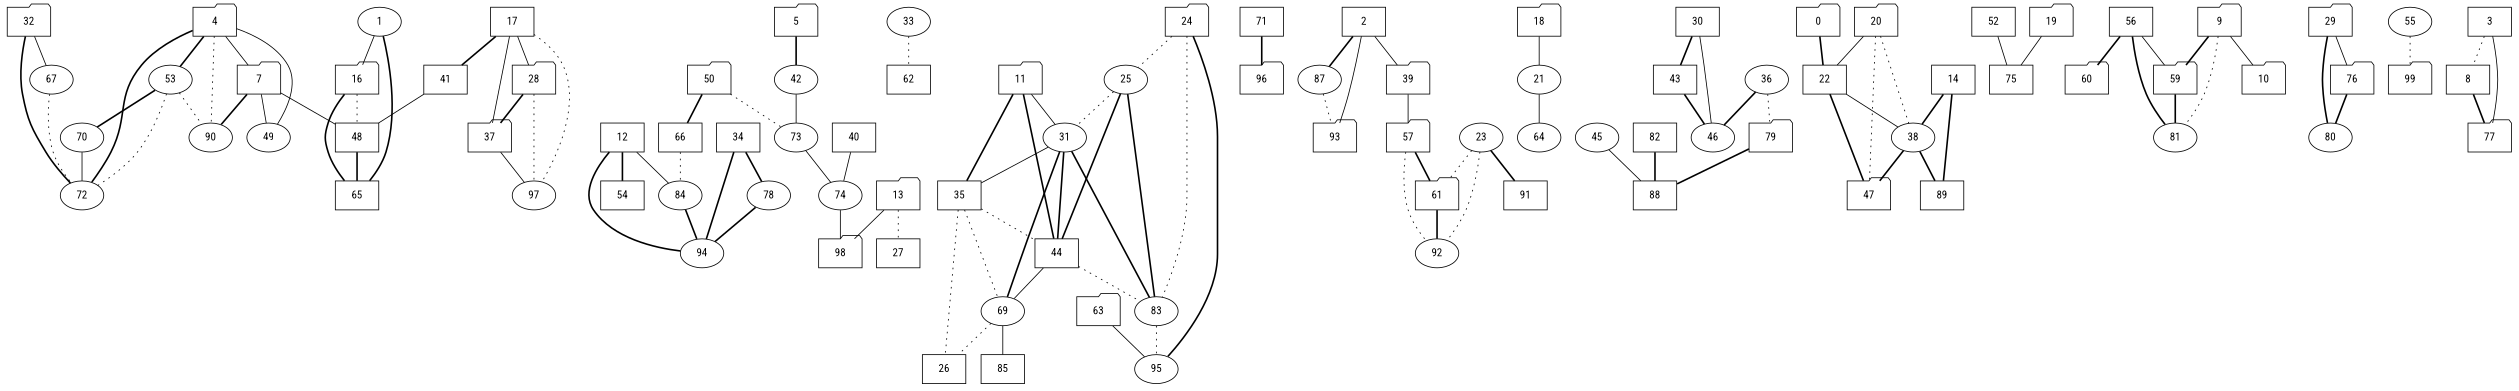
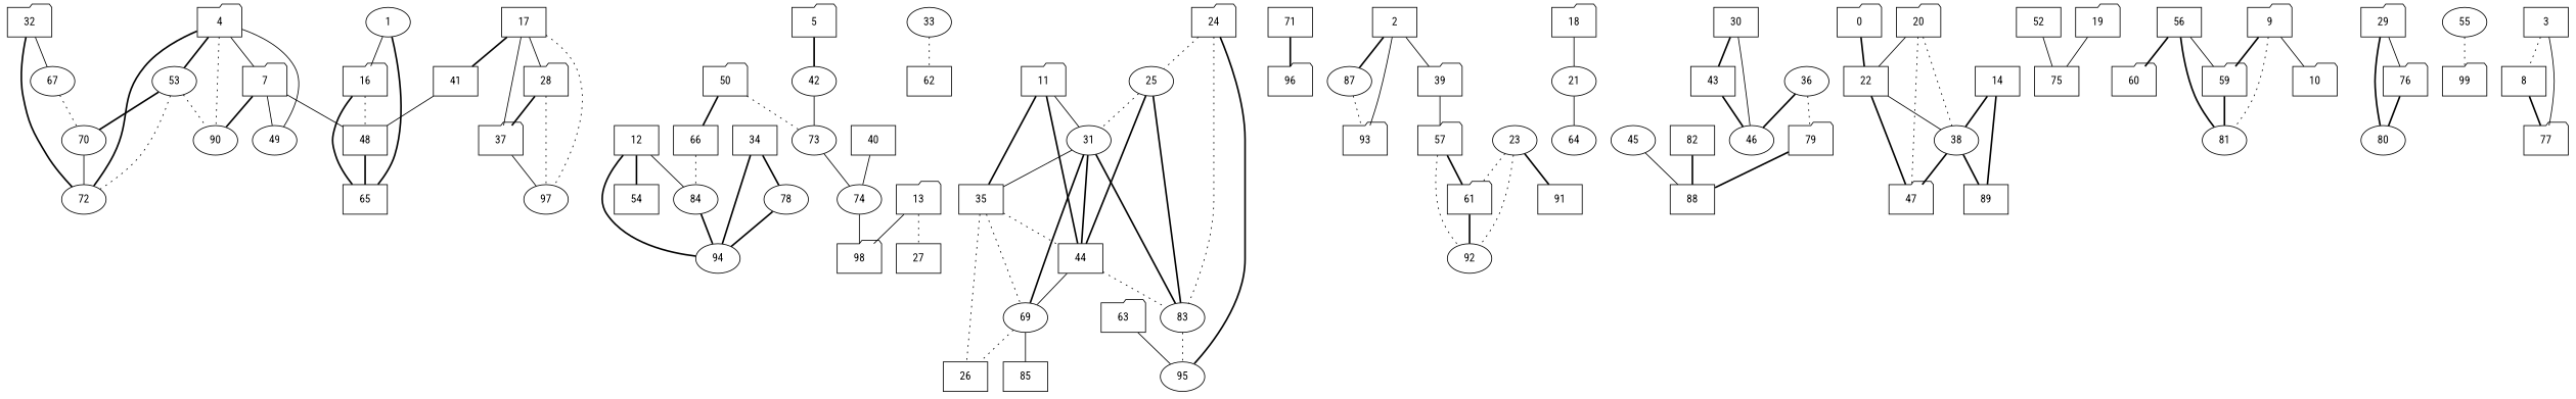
  strict graph {
    fontname="Roboto Condensed"
    node [fontname="Roboto Condensed" shape=ellipse]
    edge [fontname="Roboto Condensed" style=bold weight=1]
    53
    72
    90
    70
    66 [shape=box]
    84
    94
    62 [shape=box]
    33
    16 [shape=folder]
    1
    65 [shape=box]
    48 [shape=box]
    11 [shape=folder]
    44 [shape=box]
    31
    35 [shape=box]
    69
    83
    n20 [label=26 shape=box]
    71 [shape=box]
    96 [shape=folder]
    2 [shape=box]
    87
    39 [shape=folder]
    93 [shape=folder]
    57 [shape=folder]
    85 [shape=box]
    95
    5 [shape=folder]
    42
    73
    61 [shape=folder]
    23
    92
    91 [shape=box]
    21
    64
    88 [shape=box]
    45
    37 [shape=folder]
    97
    20 [shape=folder]
    38
    47 [shape=folder]
    22 [shape=box]
    89 [shape=box]
    82 [shape=box]
    52 [shape=box]
    75 [shape=box]
    56 [shape=box]
    60 [shape=folder]
    59 [shape=folder]
    81
    4 [shape=folder]
    49
    7 [shape=folder]
    29 [shape=folder]
    80
    76 [shape=folder]
    74
    98 [shape=folder]
    99 [shape=folder]
    55
    43 [shape=box]
    46
    12 [shape=box]
    n68 [label=54 shape=box]
    9 [shape=folder]
    10 [shape=folder]
    63 [shape=folder]
    36
    79 [shape=folder]
    19 [shape=folder]
    50 [shape=folder]
    67
    25
    34 [shape=box]
    78
    8 [shape=box]
    77 [shape=folder]
    0 [shape=folder]
    24 [shape=folder]
    28 [shape=folder]
    18 [shape=folder]
    3 [shape=box]
    13 [shape=folder]
    27 [shape=box]
    40 [shape=box]
    17 [shape=box]
    41 [shape=box]
    30 [shape=box]
    14 [shape=box]
    32 [shape=folder]
    53 -- 72 [style=dotted]
    53 -- 90 [style=dotted]
    53 -- 70
    70 -- 72 [style=solid]
    66 -- 84 [style=dotted]
    84 -- 94
    33 -- 62 [style=dotted]
    16 -- 65
    16 -- 48 [style=dotted]
    1 -- 16 [style=solid]
    1 -- 65
    48 -- 65
    11 -- 44
    11 -- 31 [style=solid]
    11 -- 35
    44 -- 69 [style=solid]
    44 -- 83 [style=dotted]
    31 -- 44
    31 -- 35 [style=solid]
    31 -- 69
    31 -- 83
    35 -- 44 [style=dotted]
    35 -- 69 [style=dotted]
    35 -- n20 [style=dotted]
    69 -- n20 [style=dotted]
    69 -- 85 [style=solid]
    83 -- 95 [style=dotted]
    71 -- 96
    2 -- 87
    2 -- 39 [style=solid]
    2 -- 93 [style=solid]
    87 -- 93 [style=dotted]
    39 -- 57 [style=solid]
    57 -- 61
    57 -- 92 [style=dotted]
    5 -- 42
    42 -- 73 [style=solid]
    73 -- 74 [style=solid]
    61 -- 92
    23 -- 61 [style=dotted]
    23 -- 92 [style=dotted]
    23 -- 91
    21 -- 64 [style=solid]
    45 -- 88 [style=solid]
    37 -- 97 [style=solid]
    20 -- 38 [style=dotted]
    20 -- 47 [style=dotted]
    20 -- 22 [style=solid]
    38 -- 47
    38 -- 89
    22 -- 38 [style=solid]
    22 -- 47
    82 -- 88
    52 -- 75 [style=solid]
    56 -- 60
    56 -- 59 [style=solid]
    56 -- 81
    59 -- 81
    4 -- 53
    4 -- 72
    4 -- 90 [style=dotted]
    4 -- 49 [style=solid]
    4 -- 7 [style=solid]
    7 -- 90
    7 -- 48 [style=solid]
    7 -- 49 [style=solid]
    29 -- 80
    29 -- 76 [style=solid]
    76 -- 80
    74 -- 98 [style=solid]
    55 -- 99 [style=dotted]
    43 -- 46
    12 -- 84 [style=solid]
    12 -- 94
    12 -- n68
    9 -- 59
    9 -- 81 [style=dotted]
    9 -- 10 [style=solid]
    63 -- 95 [style=solid]
    36 -- 46
    36 -- 79 [style=dotted]
    79 -- 88
    19 -- 75 [style=solid]
    50 -- 66
    50 -- 73 [style=dotted]
-   67 -- 72 [style=dotted]
+   67 -- 70 [style=dotted]
    25 -- 44
    25 -- 31 [style=dotted]
    25 -- 83
    34 -- 94
    34 -- 78
    78 -- 94
    8 -- 77
    0 -- 22
    24 -- 83 [style=dotted]
    24 -- 95
    24 -- 25 [style=dotted]
    28 -- 37
    28 -- 97 [style=dotted]
    18 -- 21 [style=solid]
    3 -- 8 [style=dotted]
    3 -- 77 [style=solid]
    13 -- 98 [style=solid]
    13 -- 27 [style=dotted]
    40 -- 74 [style=solid]
    17 -- 37 [style=solid]
    17 -- 97 [style=dotted]
    17 -- 28 [style=solid]
    17 -- 41
    41 -- 48 [style=solid]
    30 -- 43
    30 -- 46 [style=solid]
    14 -- 38
    14 -- 89
    32 -- 72
    32 -- 67 [style=solid]
  }
